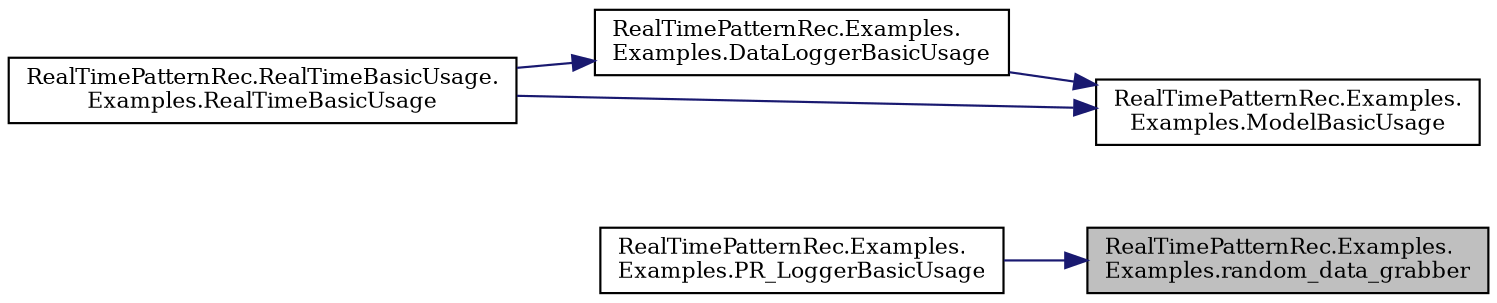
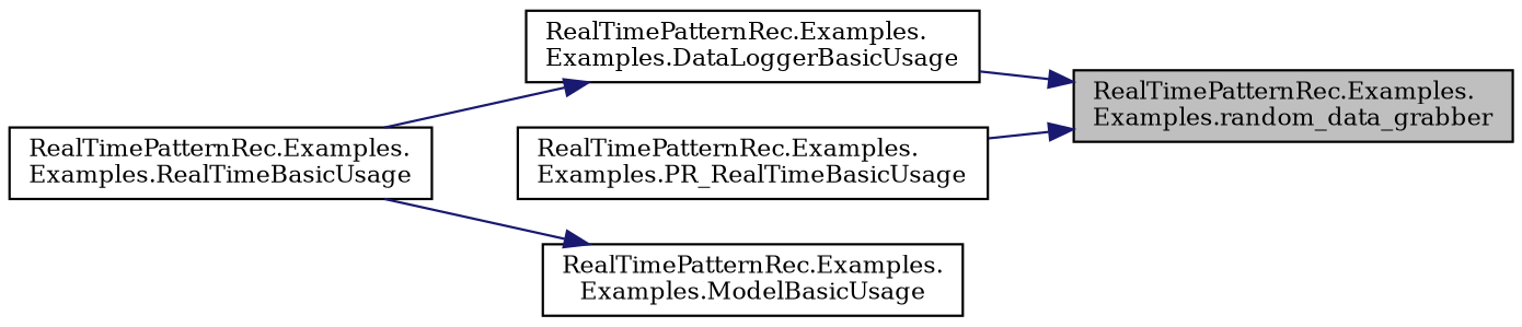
  digraph {
    fontname="DejaVu Serif"
    rankdir=RL
    node [color=black fillcolor=white fontname="DejaVu Serif" fontsize=10 shape=record style=filled]
    edge [color=midnightblue dir=back fontname="DejaVu Serif" fontsize=10 labelfontname=Helvetica labelfontsize=10 style=solid]
    n1 [fillcolor=grey75 fontcolor=black height=0.2 label="RealTimePatternRec.Examples.\lExamples.random_data_grabber" width=0.4]
    n2 [height=0.2 label="RealTimePatternRec.Examples.\lExamples.DataLoggerBasicUsage" width=0.4]
-   n3 [height=0.2 label="RealTimePatternRec.Examples.\lExamples.PR_LoggerBasicUsage" width=0.4]
-   n4 [height=0.2 label="RealTimePatternRec.RealTimeBasicUsage.\lExamples.RealTimeBasicUsage" width=0.4]
+   n3 [height=0.2 label="RealTimePatternRec.Examples.\lExamples.PR_RealTimeBasicUsage" width=0.4]
+   n4 [height=0.2 label="RealTimePatternRec.Examples.\lExamples.RealTimeBasicUsage" width=0.4]
    n5 [height=0.2 label="RealTimePatternRec.Examples.\lExamples.ModelBasicUsage" width=0.4]
-   n5 -> n2
+   n1 -> n2
    n1 -> n3
    n2 -> n4
    n5 -> n4
  }
